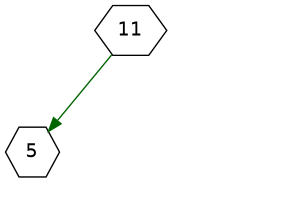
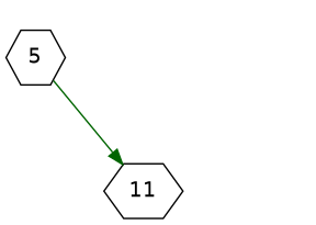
  digraph {
    fontname=Helvetica
    node [fontname=Helvetica shape=circle]
    edge [fontname=Helvetica style=invis]
    m11 [style=invis width=0.1]
    5 [shape=hexagon width=0.2]
    r11 [style=invis width=0.1]
    11 [shape=hexagon width=0.2]
    subgraph sub_1 {
      rank=same
      m11
      5
      r11
    }
    m11 -> r11
    5 -> m11
    11 -> m11
-   11 -> 5 [color=darkgreen style=""]
+   5 -> 11 [color=darkgreen style=""]
    11 -> r11
  }
